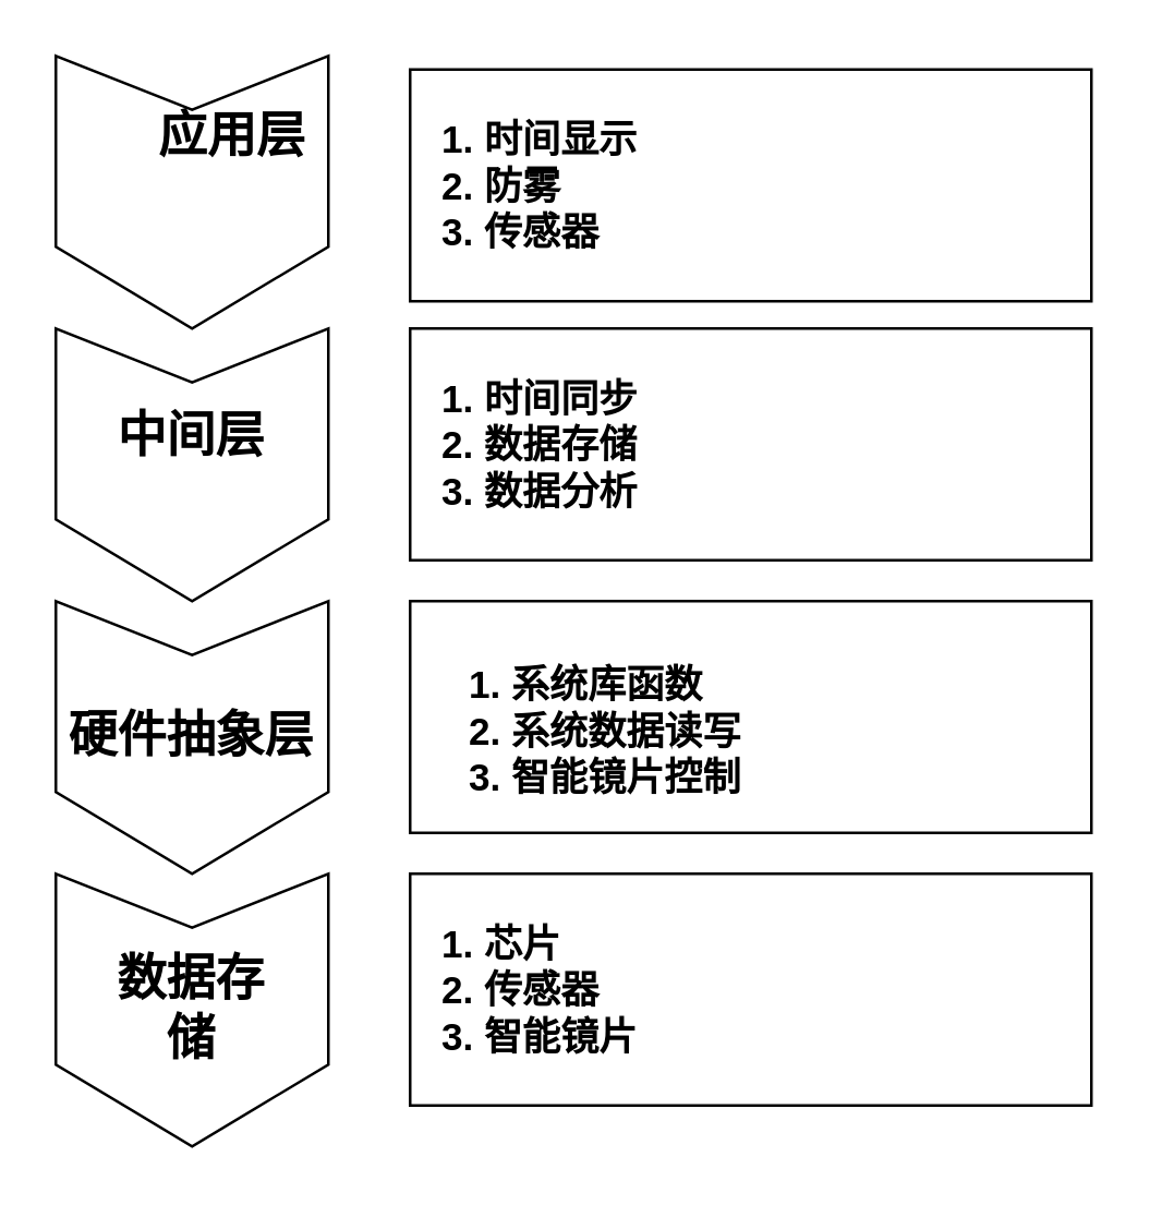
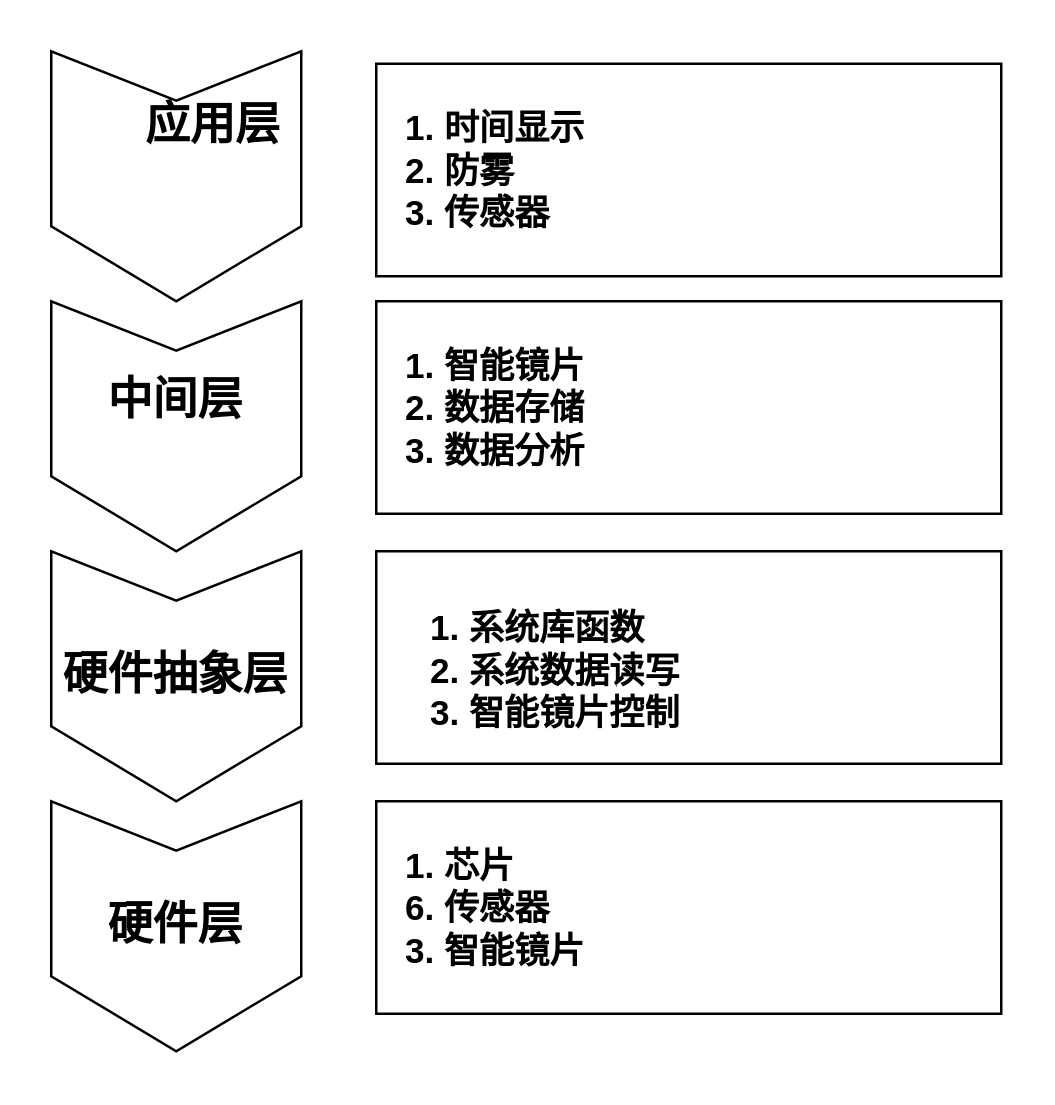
  <mxCell id="0" />
  <mxCell id="1" parent="0" />
  <mxCell id="2" value="" style="html=1;shadow=0;dashed=0;align=center;verticalAlign=middle;shape=mxgraph.arrows2.arrow;dy=0;dx=30;notch=19.72;rotation=90;" vertex="1" parent="1"><mxGeometry x="20" y="20" width="100" height="100" as="geometry" /></mxCell>
  <mxCell id="3" value="" style="html=1;shadow=0;dashed=0;align=center;verticalAlign=middle;shape=mxgraph.arrows2.arrow;dy=0;dx=30;notch=19.72;rotation=90;" vertex="1" parent="1"><mxGeometry x="20" y="120" width="100" height="100" as="geometry" /></mxCell>
  <mxCell id="4" value="" style="html=1;shadow=0;dashed=0;align=center;verticalAlign=middle;shape=mxgraph.arrows2.arrow;dy=0;dx=30;notch=19.72;rotation=90;" vertex="1" parent="1"><mxGeometry x="20" y="220" width="100" height="100" as="geometry" /></mxCell>
  <mxCell id="5" value="" style="html=1;shadow=0;dashed=0;align=center;verticalAlign=middle;shape=mxgraph.arrows2.arrow;dy=0;dx=30;notch=19.72;rotation=90;" vertex="1" parent="1"><mxGeometry x="20" y="320" width="100" height="100" as="geometry" /></mxCell>
  <mxCell id="6" value="&lt;h2&gt;应用层&lt;/h2&gt;" style="text;html=1;strokeColor=none;fillColor=none;align=center;verticalAlign=middle;whiteSpace=wrap;rounded=0;" vertex="1" parent="1"><mxGeometry x="55" y="35" width="60" height="30" as="geometry" /></mxCell>
  <mxCell id="7" value="&lt;h2&gt;中间层&lt;/h2&gt;" style="text;html=1;strokeColor=none;fillColor=none;align=center;verticalAlign=middle;whiteSpace=wrap;rounded=0;" vertex="1" parent="1"><mxGeometry x="40" y="145" width="60" height="30" as="geometry" /></mxCell>
  <mxCell id="8" value="&lt;h2&gt;硬件抽象层&lt;/h2&gt;" style="text;html=1;strokeColor=none;fillColor=none;align=center;verticalAlign=middle;whiteSpace=wrap;rounded=0;" vertex="1" parent="1"><mxGeometry x="20" y="255" width="100" height="30" as="geometry" /></mxCell>
- <mxCell id="9" value="&lt;h2&gt;数据存储&lt;/h2&gt;" style="text;html=1;strokeColor=none;fillColor=none;align=center;verticalAlign=middle;whiteSpace=wrap;rounded=0;" vertex="1" parent="1"><mxGeometry x="40" y="355" width="60" height="30" as="geometry" /></mxCell>
+ <mxCell id="9" value="&lt;h2&gt;硬件层&lt;/h2&gt;" style="text;html=1;strokeColor=none;fillColor=none;align=center;verticalAlign=middle;whiteSpace=wrap;rounded=0;" vertex="1" parent="1"><mxGeometry x="40" y="355" width="60" height="30" as="geometry" /></mxCell>
  <mxCell id="10" value="" style="rounded=0;whiteSpace=wrap;html=1;align=left;" vertex="1" parent="1"><mxGeometry x="150" y="25" width="250" height="85" as="geometry" /></mxCell>
  <mxCell id="11" value="" style="rounded=0;whiteSpace=wrap;html=1;" vertex="1" parent="1"><mxGeometry x="150" y="120" width="250" height="85" as="geometry" /></mxCell>
  <mxCell id="12" value="" style="rounded=0;whiteSpace=wrap;html=1;" vertex="1" parent="1"><mxGeometry x="150" y="220" width="250" height="85" as="geometry" /></mxCell>
  <mxCell id="13" value="" style="rounded=0;whiteSpace=wrap;html=1;" vertex="1" parent="1"><mxGeometry x="150" y="320" width="250" height="85" as="geometry" /></mxCell>
  <mxCell id="14" value="&lt;h3&gt;1. 时间显示&lt;br&gt;2. 防雾&lt;br&gt;3. 传感器&lt;/h3&gt;" style="text;html=1;strokeColor=none;fillColor=none;align=left;verticalAlign=middle;whiteSpace=wrap;rounded=0;" vertex="1" parent="1"><mxGeometry x="160" y="37.5" width="170" height="60" as="geometry" /></mxCell>
- <mxCell id="15" value="&lt;h3&gt;1. 时间同步&lt;br&gt;2. 数据存储&lt;br&gt;3. 数据分析&lt;/h3&gt;" style="text;html=1;strokeColor=none;fillColor=none;align=left;verticalAlign=middle;whiteSpace=wrap;rounded=0;" vertex="1" parent="1"><mxGeometry x="160" y="132.5" width="170" height="60" as="geometry" /></mxCell>
+ <mxCell id="15" value="&lt;h3&gt;1. 智能镜片&lt;br&gt;2. 数据存储&lt;br&gt;3. 数据分析&lt;/h3&gt;" style="text;html=1;strokeColor=none;fillColor=none;align=left;verticalAlign=middle;whiteSpace=wrap;rounded=0;" vertex="1" parent="1"><mxGeometry x="160" y="132.5" width="170" height="60" as="geometry" /></mxCell>
  <mxCell id="16" value="&lt;h3&gt;1. 系统库函数&lt;br&gt;2. 系统数据读写&lt;br&gt;3. 智能镜片控制&lt;/h3&gt;" style="text;html=1;strokeColor=none;fillColor=none;align=left;verticalAlign=middle;whiteSpace=wrap;rounded=0;" vertex="1" parent="1"><mxGeometry x="170" y="237.5" width="170" height="60" as="geometry" /></mxCell>
- <mxCell id="17" value="&lt;h3&gt;1. 芯片&lt;br&gt;2. 传感器&lt;br&gt;3. 智能镜片&lt;/h3&gt;" style="text;html=1;strokeColor=none;fillColor=none;align=left;verticalAlign=middle;whiteSpace=wrap;rounded=0;" vertex="1" parent="1"><mxGeometry x="160" y="332.5" width="170" height="60" as="geometry" /></mxCell>
+ <mxCell id="17" value="&lt;h3&gt;1. 芯片&lt;br&gt;6. 传感器&lt;br&gt;3. 智能镜片&lt;/h3&gt;" style="text;html=1;strokeColor=none;fillColor=none;align=left;verticalAlign=middle;whiteSpace=wrap;rounded=0;" vertex="1" parent="1"><mxGeometry x="160" y="332.5" width="170" height="60" as="geometry" /></mxCell>
